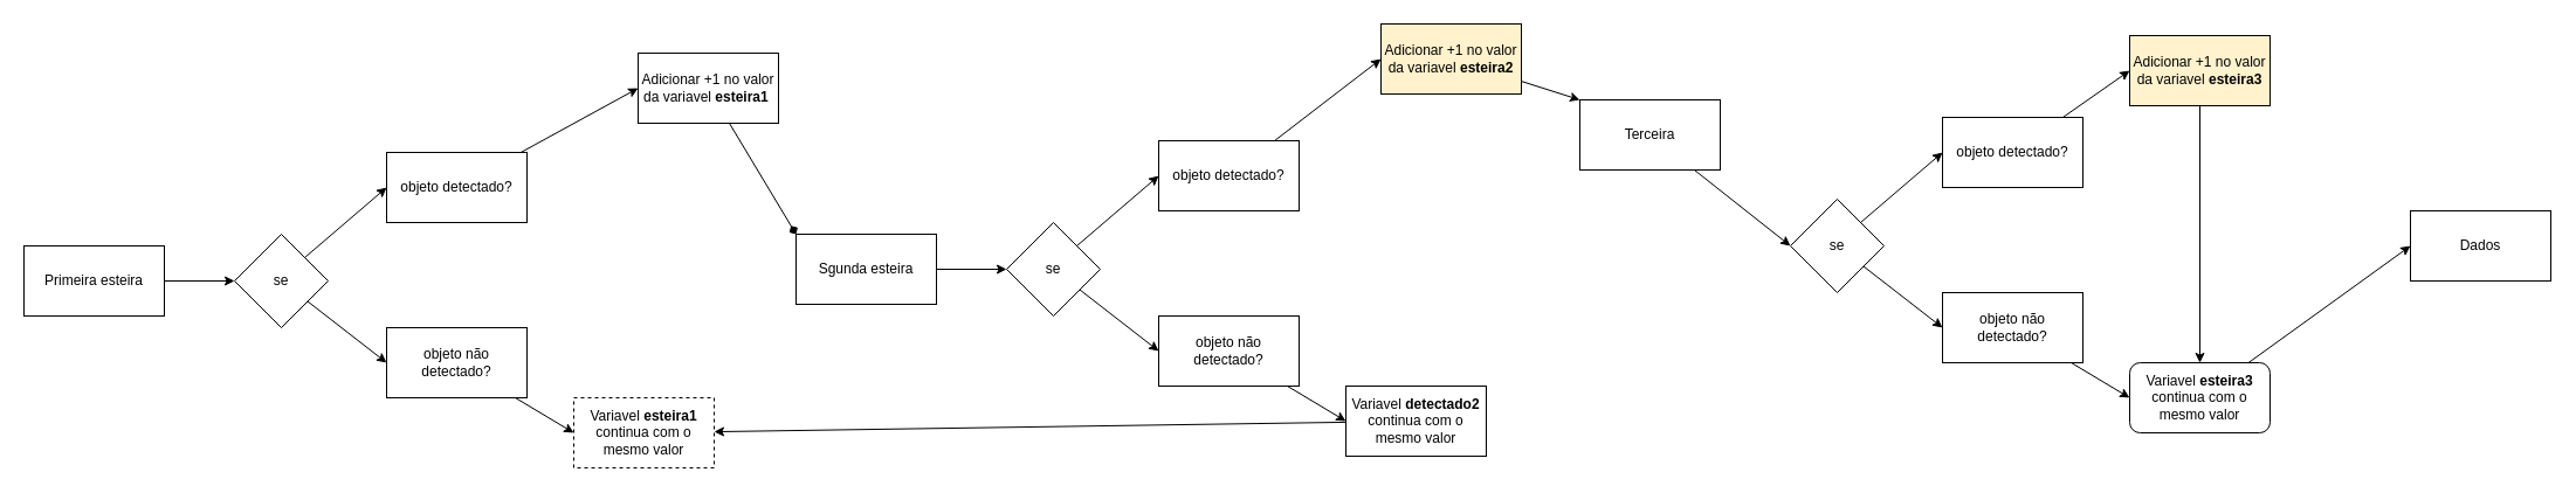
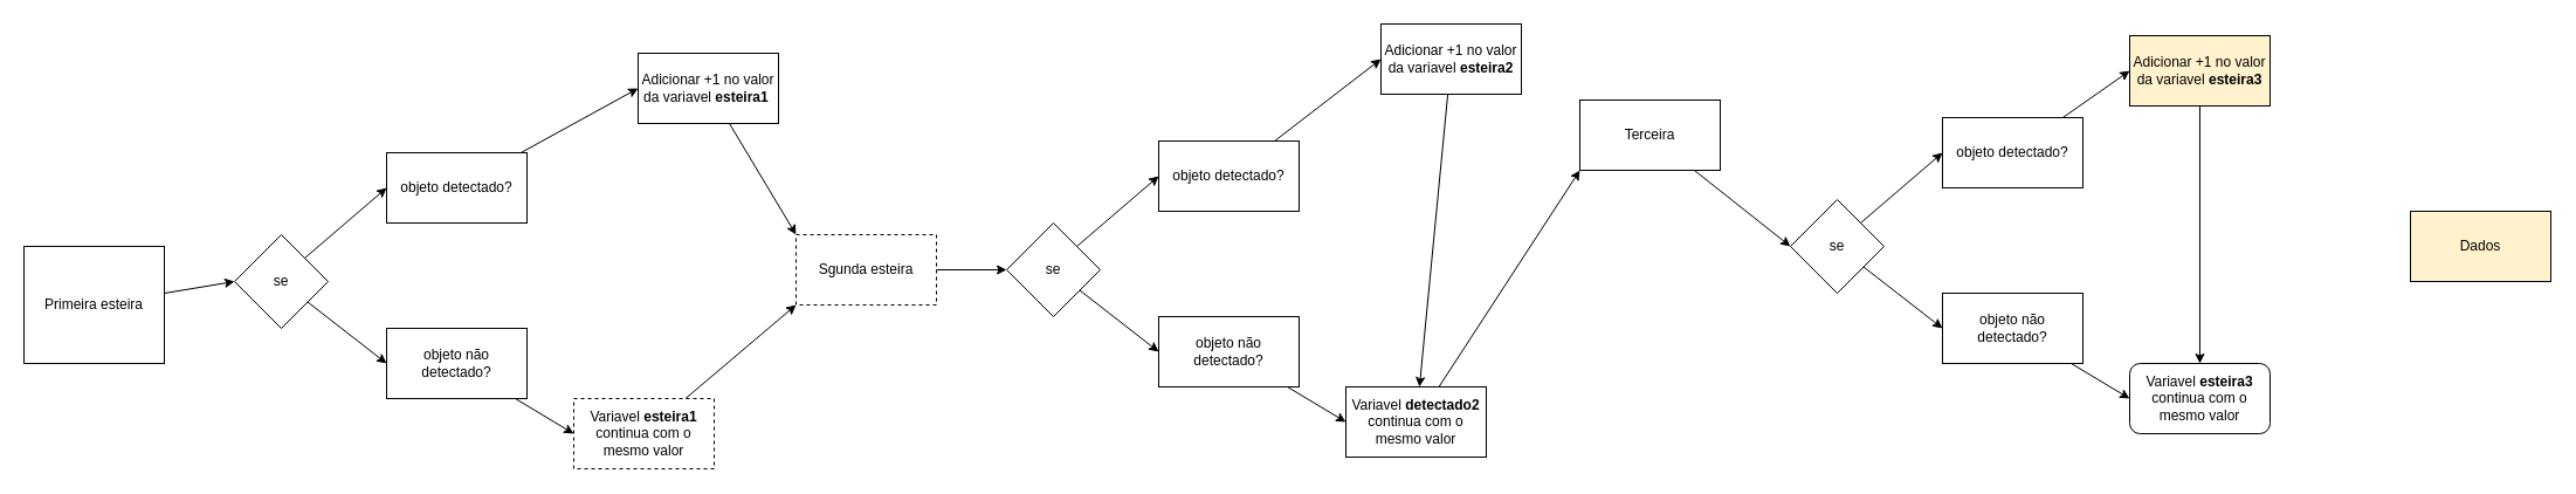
  <mxCell id="0" />
  <mxCell id="1" parent="0" />
  <mxCell id="2" style="edgeStyle=none;html=1;entryX=0;entryY=0.5;entryDx=0;entryDy=0;" parent="1" source="3" target="6" edge="1"><mxGeometry relative="1" as="geometry" /></mxCell>
- <mxCell id="3" value="Primeira esteira" style="whiteSpace=wrap;html=1;" parent="1" vertex="1"><mxGeometry x="20" y="210" width="120" height="60" as="geometry" /></mxCell>
+ <mxCell id="3" value="Primeira esteira" style="whiteSpace=wrap;html=1;" parent="1" vertex="1"><mxGeometry x="20" y="210" width="120" height="100" as="geometry" /></mxCell>
  <mxCell id="4" style="edgeStyle=none;html=1;entryX=0;entryY=0.5;entryDx=0;entryDy=0;" parent="1" source="6" target="10" edge="1"><mxGeometry relative="1" as="geometry" /></mxCell>
  <mxCell id="5" style="edgeStyle=none;html=1;exitX=1;exitY=0;exitDx=0;exitDy=0;entryX=0;entryY=0.5;entryDx=0;entryDy=0;" parent="1" source="6" target="8" edge="1"><mxGeometry relative="1" as="geometry" /></mxCell>
  <mxCell id="6" value="se" style="rhombus;whiteSpace=wrap;html=1;" parent="1" vertex="1"><mxGeometry x="200" y="200" width="80" height="80" as="geometry" /></mxCell>
  <mxCell id="7" style="edgeStyle=none;html=1;entryX=0;entryY=0.5;entryDx=0;entryDy=0;" parent="1" source="8" target="12" edge="1"><mxGeometry relative="1" as="geometry" /></mxCell>
  <mxCell id="8" value="objeto detectado?" style="whiteSpace=wrap;html=1;" parent="1" vertex="1"><mxGeometry x="330" y="130" width="120" height="60" as="geometry" /></mxCell>
  <mxCell id="9" style="edgeStyle=none;html=1;entryX=0;entryY=0.5;entryDx=0;entryDy=0;" parent="1" source="10" target="14" edge="1"><mxGeometry relative="1" as="geometry" /></mxCell>
  <mxCell id="10" value="objeto não detectado?" style="whiteSpace=wrap;html=1;" parent="1" vertex="1"><mxGeometry x="330" y="280" width="120" height="60" as="geometry" /></mxCell>
- <mxCell id="11" style="edgeStyle=none;html=1;entryX=0;entryY=0;entryDx=0;entryDy=0;endArrow=diamond;" parent="1" source="12" target="16" edge="1"><mxGeometry relative="1" as="geometry" /></mxCell>
+ <mxCell id="11" style="edgeStyle=none;html=1;entryX=0;entryY=0;entryDx=0;entryDy=0;" parent="1" source="12" target="16" edge="1"><mxGeometry relative="1" as="geometry" /></mxCell>
  <mxCell id="12" value="Adicionar +1 no valor da variavel &lt;b&gt;esteira1&amp;nbsp;&lt;/b&gt;" style="whiteSpace=wrap;html=1;" parent="1" vertex="1"><mxGeometry x="545" y="45" width="120" height="60" as="geometry" /></mxCell>
+ <mxCell id="13" style="edgeStyle=none;html=1;entryX=0;entryY=1;entryDx=0;entryDy=0;" parent="1" source="14" target="16" edge="1"><mxGeometry relative="1" as="geometry" /></mxCell>
  <mxCell id="14" value="Variavel &lt;b&gt;esteira1 &lt;/b&gt;continua com o mesmo valor" style="whiteSpace=wrap;html=1;dashed=1;" parent="1" vertex="1"><mxGeometry x="490" y="340" width="120" height="60" as="geometry" /></mxCell>
  <mxCell id="15" style="edgeStyle=none;html=1;entryX=0;entryY=0.5;entryDx=0;entryDy=0;" parent="1" source="16" target="19" edge="1"><mxGeometry relative="1" as="geometry" /></mxCell>
- <mxCell id="16" value="Sgunda esteira" style="whiteSpace=wrap;html=1;" parent="1" vertex="1"><mxGeometry x="680" y="200" width="120" height="60" as="geometry" /></mxCell>
+ <mxCell id="16" value="Sgunda esteira" style="whiteSpace=wrap;html=1;dashed=1;" parent="1" vertex="1"><mxGeometry x="680" y="200" width="120" height="60" as="geometry" /></mxCell>
  <mxCell id="17" style="edgeStyle=none;html=1;entryX=0;entryY=0.5;entryDx=0;entryDy=0;" parent="1" source="19" target="23" edge="1"><mxGeometry relative="1" as="geometry" /></mxCell>
  <mxCell id="18" style="edgeStyle=none;html=1;exitX=1;exitY=0;exitDx=0;exitDy=0;entryX=0;entryY=0.5;entryDx=0;entryDy=0;" parent="1" source="19" target="21" edge="1"><mxGeometry relative="1" as="geometry" /></mxCell>
  <mxCell id="19" value="se" style="rhombus;whiteSpace=wrap;html=1;" parent="1" vertex="1"><mxGeometry x="860" y="190" width="80" height="80" as="geometry" /></mxCell>
  <mxCell id="20" style="edgeStyle=none;html=1;entryX=0;entryY=0.5;entryDx=0;entryDy=0;" parent="1" source="21" target="25" edge="1"><mxGeometry relative="1" as="geometry" /></mxCell>
  <mxCell id="21" value="objeto detectado?" style="whiteSpace=wrap;html=1;" parent="1" vertex="1"><mxGeometry x="990" y="120" width="120" height="60" as="geometry" /></mxCell>
  <mxCell id="22" style="edgeStyle=none;html=1;entryX=0;entryY=0.5;entryDx=0;entryDy=0;" parent="1" source="23" target="27" edge="1"><mxGeometry relative="1" as="geometry" /></mxCell>
  <mxCell id="23" value="objeto não detectado?" style="whiteSpace=wrap;html=1;" parent="1" vertex="1"><mxGeometry x="990" y="270" width="120" height="60" as="geometry" /></mxCell>
- <mxCell id="24" style="edgeStyle=none;html=1;entryX=0;entryY=0;entryDx=0;entryDy=0;" parent="1" source="25" target="29" edge="1"><mxGeometry relative="1" as="geometry" /></mxCell>
- <mxCell id="25" value="Adicionar +1 no valor da variavel &lt;b&gt;esteira2&lt;/b&gt;" style="whiteSpace=wrap;html=1;fillColor=#fff2cc;" parent="1" vertex="1"><mxGeometry x="1180" y="20" width="120" height="60" as="geometry" /></mxCell>
- <mxCell id="26" style="edgeStyle=none;html=1;" parent="1" source="27" target="14" edge="1"><mxGeometry relative="1" as="geometry" /></mxCell>
+ <mxCell id="24" style="edgeStyle=none;html=1;" parent="1" source="25" target="27" edge="1"><mxGeometry relative="1" as="geometry" /></mxCell>
+ <mxCell id="25" value="Adicionar +1 no valor da variavel &lt;b&gt;esteira2&lt;/b&gt;" style="whiteSpace=wrap;html=1;" parent="1" vertex="1"><mxGeometry x="1180" y="20" width="120" height="60" as="geometry" /></mxCell>
+ <mxCell id="26" style="edgeStyle=none;html=1;entryX=0;entryY=1;entryDx=0;entryDy=0;" parent="1" source="27" target="29" edge="1"><mxGeometry relative="1" as="geometry" /></mxCell>
  <mxCell id="27" value="Variavel &lt;b&gt;detectado2 &lt;/b&gt;continua com o mesmo valor" style="whiteSpace=wrap;html=1;" parent="1" vertex="1"><mxGeometry x="1150" y="330" width="120" height="60" as="geometry" /></mxCell>
  <mxCell id="28" style="edgeStyle=none;html=1;entryX=0;entryY=0.5;entryDx=0;entryDy=0;" parent="1" source="29" target="32" edge="1"><mxGeometry relative="1" as="geometry" /></mxCell>
  <mxCell id="29" value="Terceira" style="whiteSpace=wrap;html=1;" parent="1" vertex="1"><mxGeometry x="1350" y="85" width="120" height="60" as="geometry" /></mxCell>
  <mxCell id="30" style="edgeStyle=none;html=1;entryX=0;entryY=0.5;entryDx=0;entryDy=0;" parent="1" source="32" target="36" edge="1"><mxGeometry relative="1" as="geometry" /></mxCell>
  <mxCell id="31" style="edgeStyle=none;html=1;exitX=1;exitY=0;exitDx=0;exitDy=0;entryX=0;entryY=0.5;entryDx=0;entryDy=0;" parent="1" source="32" target="34" edge="1"><mxGeometry relative="1" as="geometry" /></mxCell>
  <mxCell id="32" value="se" style="rhombus;whiteSpace=wrap;html=1;" parent="1" vertex="1"><mxGeometry x="1530" y="170" width="80" height="80" as="geometry" /></mxCell>
  <mxCell id="33" style="edgeStyle=none;html=1;entryX=0;entryY=0.5;entryDx=0;entryDy=0;" parent="1" source="34" target="38" edge="1"><mxGeometry relative="1" as="geometry" /></mxCell>
  <mxCell id="34" value="objeto detectado?" style="whiteSpace=wrap;html=1;" parent="1" vertex="1"><mxGeometry x="1660" y="100" width="120" height="60" as="geometry" /></mxCell>
  <mxCell id="35" style="edgeStyle=none;html=1;entryX=0;entryY=0.5;entryDx=0;entryDy=0;" parent="1" source="36" target="40" edge="1"><mxGeometry relative="1" as="geometry" /></mxCell>
  <mxCell id="36" value="objeto não detectado?" style="whiteSpace=wrap;html=1;" parent="1" vertex="1"><mxGeometry x="1660" y="250" width="120" height="60" as="geometry" /></mxCell>
  <mxCell id="37" style="edgeStyle=none;html=1;" parent="1" source="38" target="40" edge="1"><mxGeometry relative="1" as="geometry" /></mxCell>
  <mxCell id="38" value="Adicionar +1 no valor da variavel &lt;b&gt;esteira3&lt;/b&gt;" style="whiteSpace=wrap;html=1;fillColor=#fff2cc;" parent="1" vertex="1"><mxGeometry x="1820" y="30" width="120" height="60" as="geometry" /></mxCell>
- <mxCell id="39" style="edgeStyle=none;html=1;entryX=0;entryY=0.5;entryDx=0;entryDy=0;" parent="1" source="40" target="41" edge="1"><mxGeometry relative="1" as="geometry" /></mxCell>
  <mxCell id="40" value="Variavel &lt;b&gt;esteira3 &lt;/b&gt;continua com o mesmo valor" style="whiteSpace=wrap;html=1;rounded=1;" parent="1" vertex="1"><mxGeometry x="1820" y="310" width="120" height="60" as="geometry" /></mxCell>
- <mxCell id="41" value="Dados" style="whiteSpace=wrap;html=1;" parent="1" vertex="1"><mxGeometry x="2060" y="180" width="120" height="60" as="geometry" /></mxCell>
+ <mxCell id="41" value="Dados" style="whiteSpace=wrap;html=1;fillColor=#fff2cc;" parent="1" vertex="1"><mxGeometry x="2060" y="180" width="120" height="60" as="geometry" /></mxCell>
